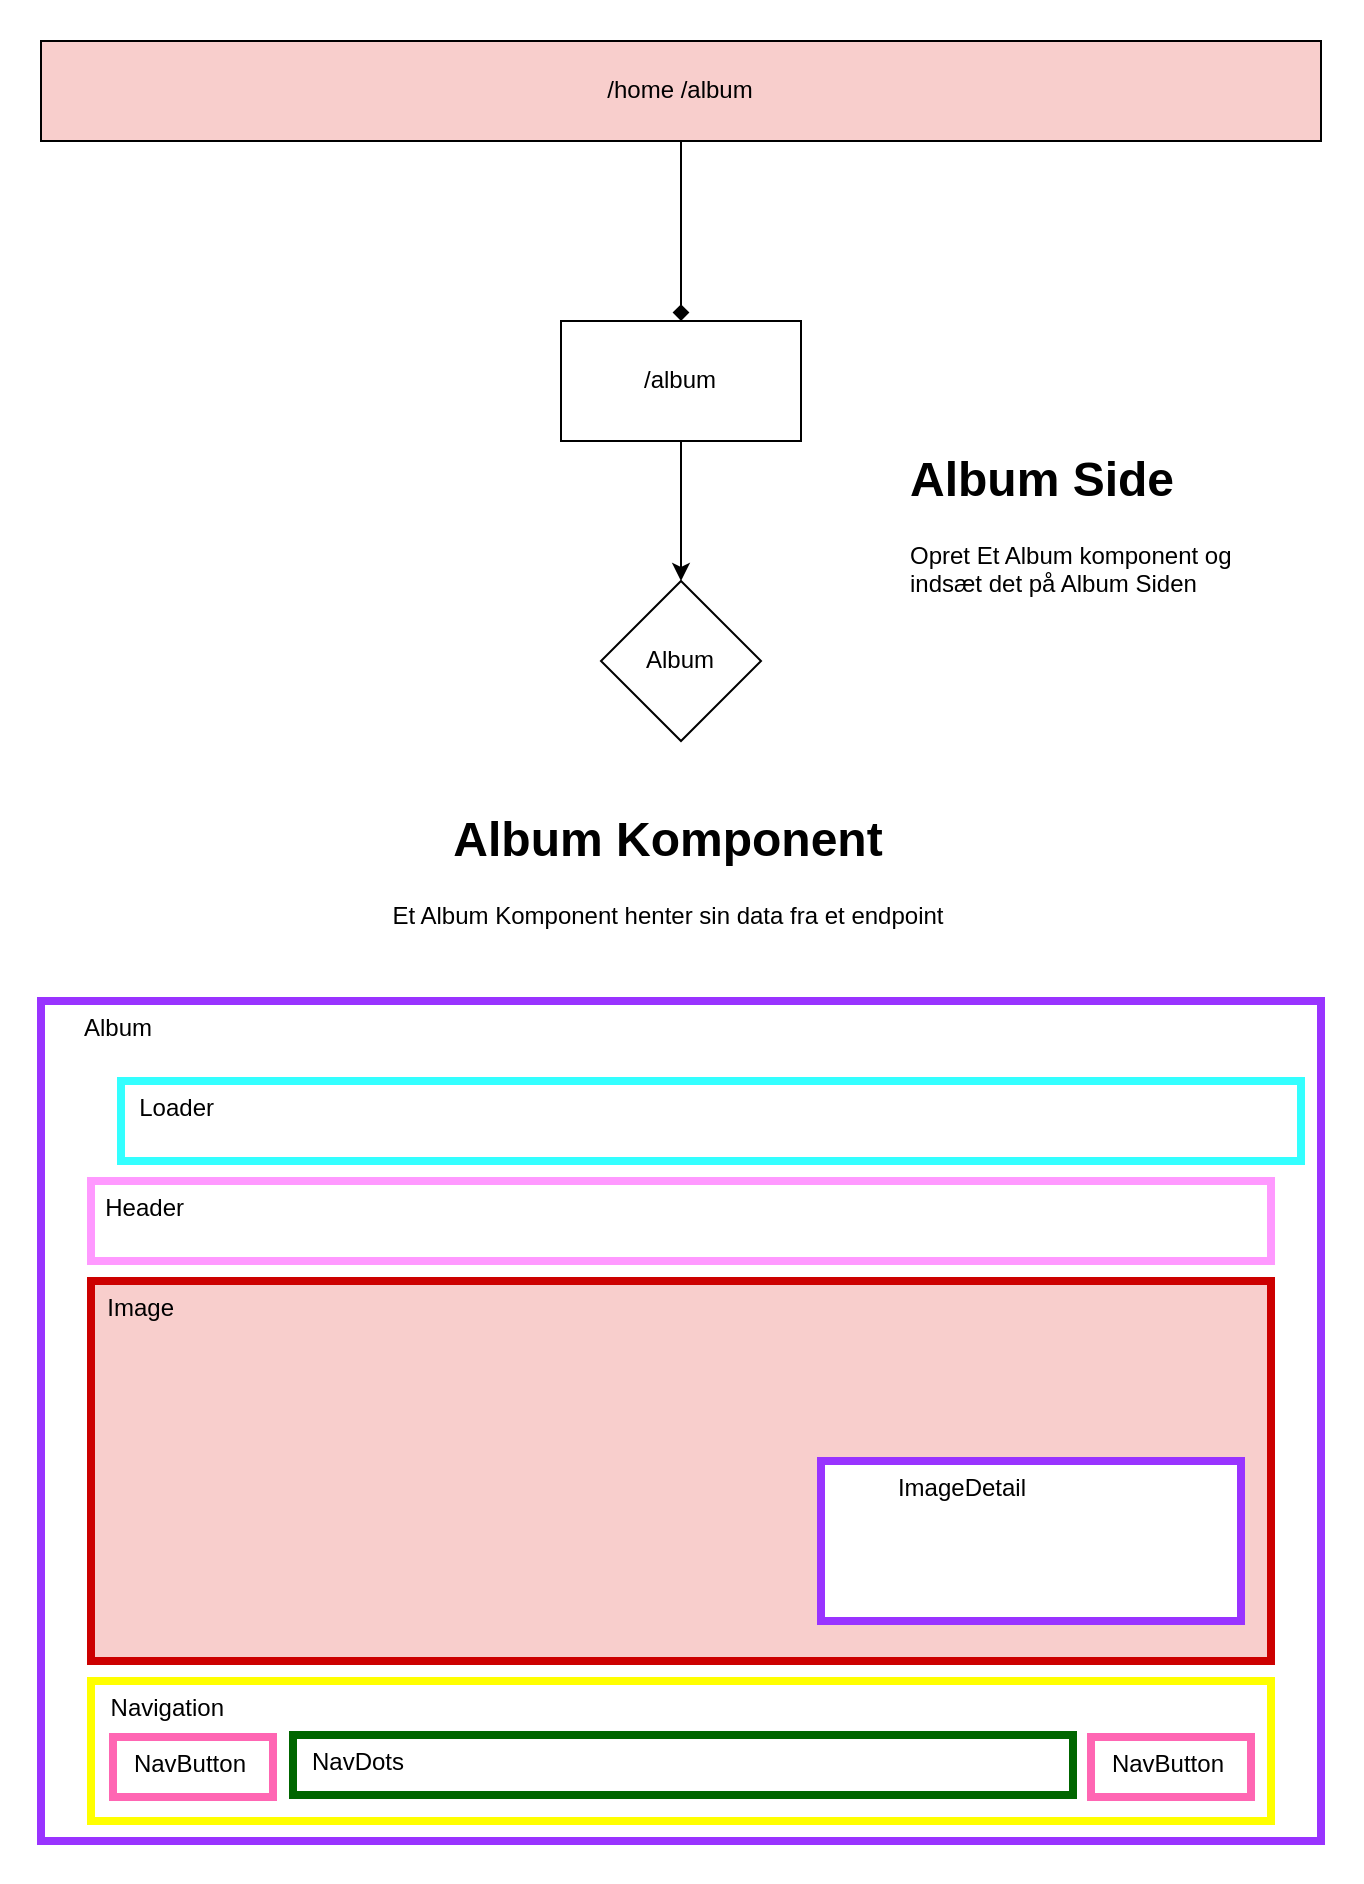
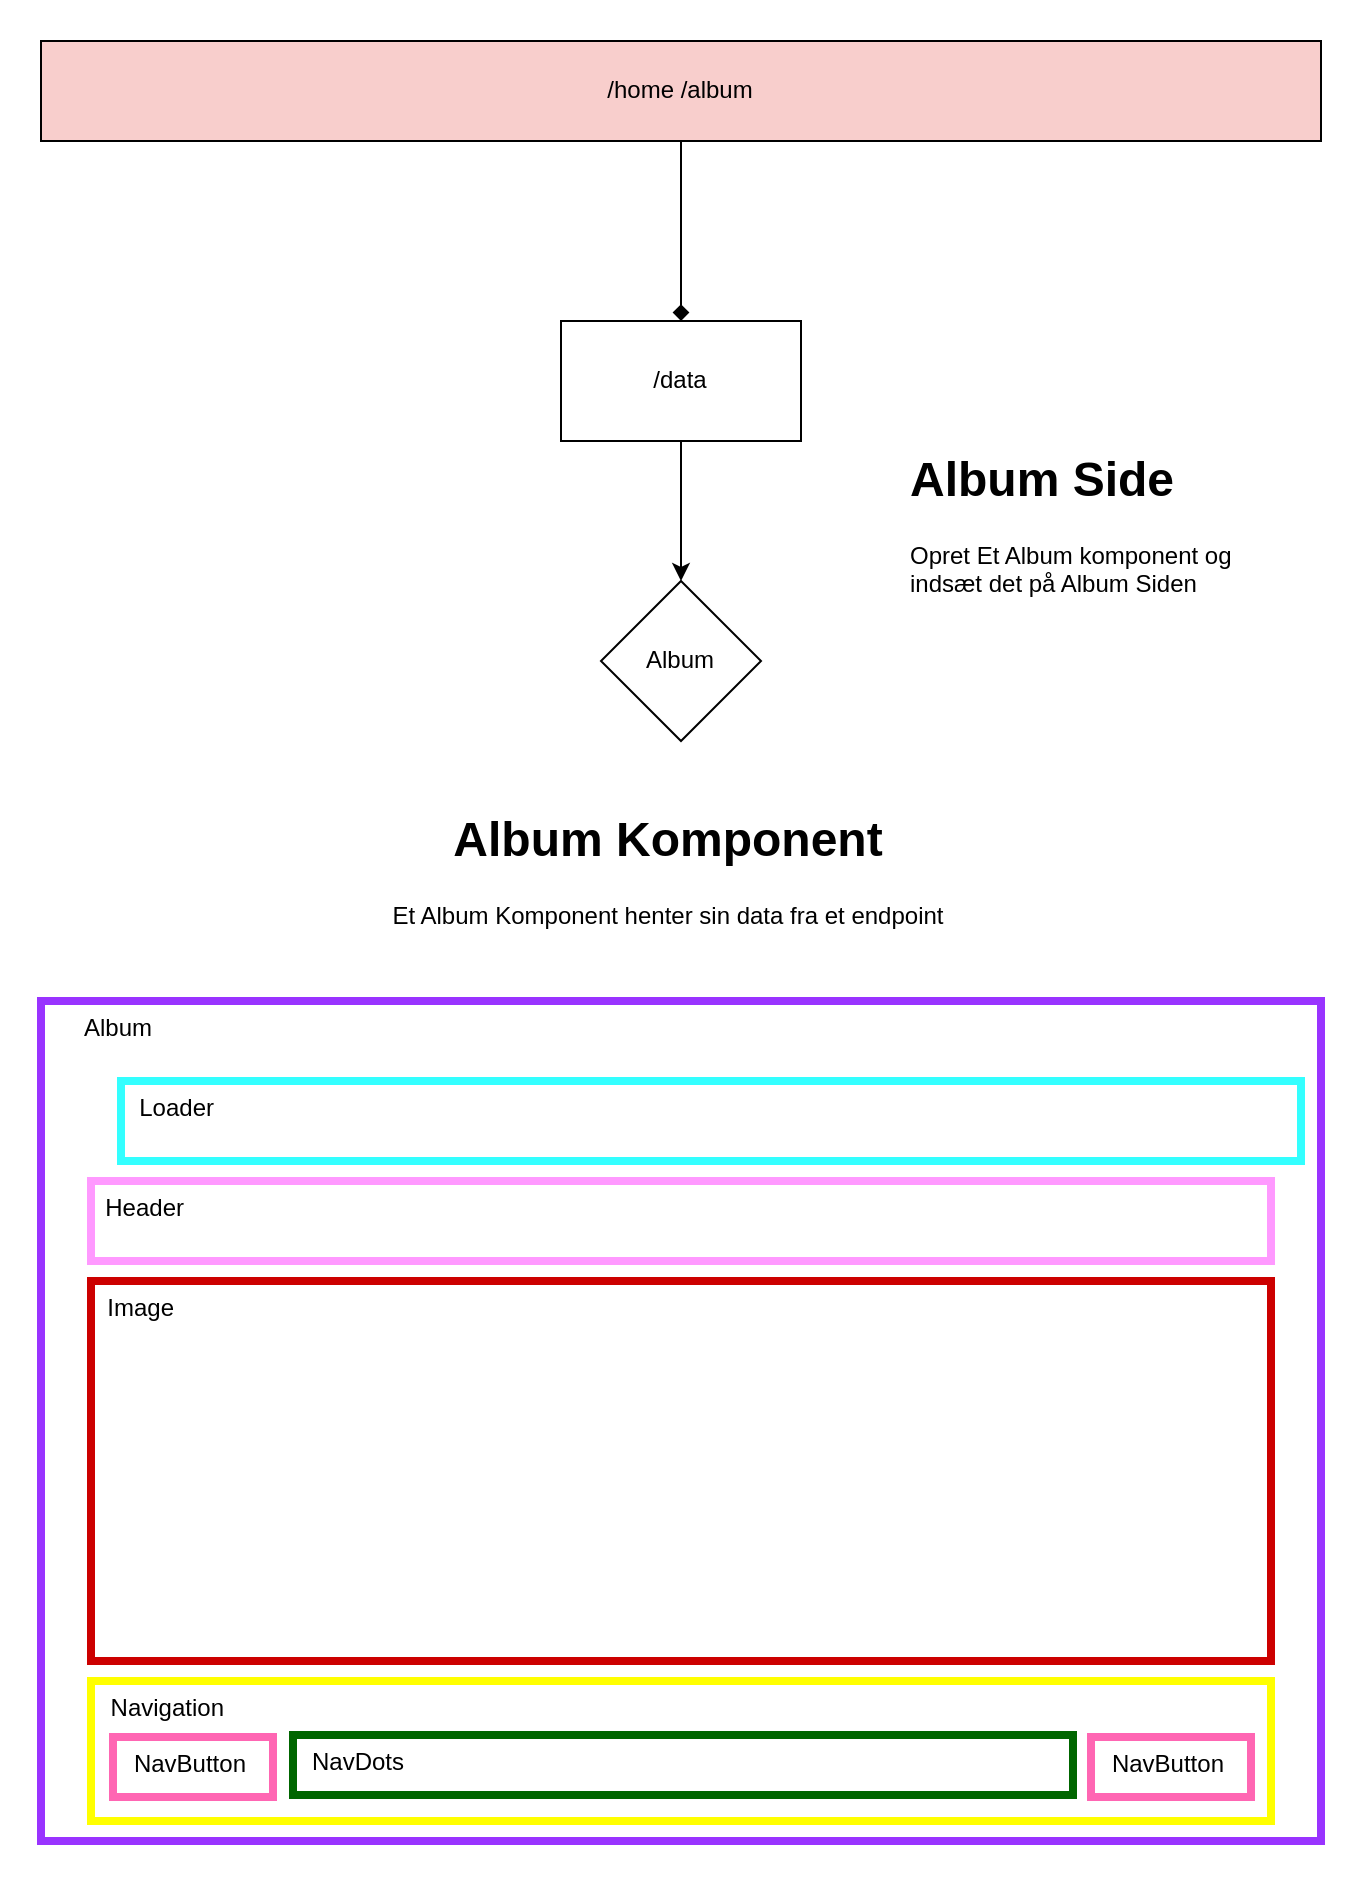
  <mxCell id="0" />
  <mxCell id="1" parent="0" />
  <mxCell id="2" value="/home /album" style="rounded=0;whiteSpace=wrap;html=1;fillColor=#f8cecc;" parent="1" vertex="1"><mxGeometry x="20" y="20" width="640" height="50" as="geometry" /></mxCell>
- <mxCell id="3" value="/album" style="rounded=0;whiteSpace=wrap;html=1;" parent="1" vertex="1"><mxGeometry x="280" y="160" width="120" height="60" as="geometry" /></mxCell>
+ <mxCell id="3" value="/data" style="rounded=0;whiteSpace=wrap;html=1;" parent="1" vertex="1"><mxGeometry x="280" y="160" width="120" height="60" as="geometry" /></mxCell>
  <mxCell id="4" value="" style="endArrow=diamond;html=1;exitX=0.5;exitY=1;exitDx=0;exitDy=0;entryX=0.5;entryY=0;entryDx=0;entryDy=0;" parent="1" source="2" target="3" edge="1"><mxGeometry width="50" height="50" relative="1" as="geometry"><mxPoint x="310" y="370" as="sourcePoint" /><mxPoint x="360" y="320" as="targetPoint" /></mxGeometry></mxCell>
  <mxCell id="5" value="Album" style="rhombus;whiteSpace=wrap;html=1;" parent="1" vertex="1"><mxGeometry x="300" y="290" width="80" height="80" as="geometry" /></mxCell>
  <mxCell id="6" value="" style="endArrow=classic;html=1;exitX=0.5;exitY=1;exitDx=0;exitDy=0;entryX=0.5;entryY=0;entryDx=0;entryDy=0;" parent="1" source="3" target="5" edge="1"><mxGeometry width="50" height="50" relative="1" as="geometry"><mxPoint x="310" y="600" as="sourcePoint" /><mxPoint x="360" y="550" as="targetPoint" /></mxGeometry></mxCell>
  <mxCell id="7" value="&lt;h1&gt;Album Side&lt;/h1&gt;&lt;p&gt;Opret Et Album komponent og indsæt det på Album Siden&lt;/p&gt;" style="text;html=1;strokeColor=none;fillColor=none;spacing=5;spacingTop=-20;whiteSpace=wrap;overflow=hidden;rounded=0;" parent="1" vertex="1"><mxGeometry x="450" y="220" width="190" height="90" as="geometry" /></mxCell>
  <mxCell id="8" value="&lt;h1&gt;Album Komponent&lt;/h1&gt;&lt;p&gt;Et Album Komponent henter sin data fra et endpoint&lt;/p&gt;" style="text;html=1;strokeColor=none;fillColor=none;spacing=5;spacingTop=-20;whiteSpace=wrap;overflow=hidden;rounded=0;align=center;" parent="1" vertex="1"><mxGeometry x="154" y="400" width="360" height="80" as="geometry" /></mxCell>
  <mxCell id="9" value="Album" style="rounded=0;html=1;strokeColor=#9933FF;strokeWidth=4;labelPosition=left;verticalLabelPosition=top;align=right;verticalAlign=bottom;spacingLeft=0;spacingTop=0;spacingBottom=-23;spacingRight=-57;" parent="1" vertex="1"><mxGeometry x="20" y="500" width="640" height="420" as="geometry" /></mxCell>
  <mxCell id="10" value="Header" style="rounded=0;html=1;strokeColor=#FF99FF;strokeWidth=4;labelPosition=left;verticalLabelPosition=top;align=right;verticalAlign=bottom;spacingLeft=0;spacingTop=0;spacingBottom=-23;spacingRight=-48;" parent="1" vertex="1"><mxGeometry x="45" y="590" width="590" height="40" as="geometry" /></mxCell>
- <mxCell id="11" value="Image" style="rounded=0;html=1;strokeColor=#CC0000;strokeWidth=4;labelPosition=left;verticalLabelPosition=top;align=right;verticalAlign=bottom;spacingLeft=0;spacingTop=0;spacingBottom=-23;spacingRight=-43;fillColor=#f8cecc;" parent="1" vertex="1"><mxGeometry x="45" y="640" width="590" height="190" as="geometry" /></mxCell>
+ <mxCell id="11" value="Image" style="rounded=0;html=1;strokeColor=#CC0000;strokeWidth=4;labelPosition=left;verticalLabelPosition=top;align=right;verticalAlign=bottom;spacingLeft=0;spacingTop=0;spacingBottom=-23;spacingRight=-43;" parent="1" vertex="1"><mxGeometry x="45" y="640" width="590" height="190" as="geometry" /></mxCell>
  <mxCell id="12" value="Navigation" style="rounded=0;html=1;strokeColor=#FFFF00;strokeWidth=4;labelPosition=left;verticalLabelPosition=top;align=right;verticalAlign=bottom;spacingLeft=0;spacingTop=0;spacingBottom=-23;spacingRight=-68;" parent="1" vertex="1"><mxGeometry x="45" y="840" width="590" height="70" as="geometry" /></mxCell>
  <mxCell id="13" value="NavButton" style="rounded=0;html=1;strokeColor=#FF66B3;strokeWidth=4;labelPosition=left;verticalLabelPosition=top;align=right;verticalAlign=bottom;spacingLeft=0;spacingTop=0;spacingBottom=-23;spacingRight=-68;" parent="1" vertex="1"><mxGeometry x="56" y="868" width="80" height="30" as="geometry" /></mxCell>
  <mxCell id="14" value="NavDots" style="rounded=0;html=1;strokeColor=#006600;strokeWidth=4;labelPosition=left;verticalLabelPosition=top;align=right;verticalAlign=bottom;spacingLeft=0;spacingTop=0;spacingBottom=-23;spacingRight=-57;" parent="1" vertex="1"><mxGeometry x="146" y="867" width="390" height="30" as="geometry" /></mxCell>
  <mxCell id="15" value="NavButton" style="rounded=0;html=1;strokeColor=#FF66B3;strokeWidth=4;labelPosition=left;verticalLabelPosition=top;align=right;verticalAlign=bottom;spacingLeft=0;spacingTop=0;spacingBottom=-23;spacingRight=-68;" parent="1" vertex="1"><mxGeometry x="545" y="868" width="80" height="30" as="geometry" /></mxCell>
- <mxCell id="16" value="ImageDetail" style="rounded=0;html=1;strokeColor=#9933FF;strokeWidth=4;labelPosition=left;verticalLabelPosition=top;align=right;verticalAlign=bottom;spacingLeft=0;spacingTop=0;spacingBottom=-23;spacingRight=-104;" parent="1" vertex="1"><mxGeometry x="410" y="730" width="210" height="80" as="geometry" /></mxCell>
  <mxCell id="17" value="Loader" style="rounded=0;html=1;strokeColor=#33FFFF;strokeWidth=4;labelPosition=left;verticalLabelPosition=top;align=right;verticalAlign=bottom;spacingLeft=0;spacingTop=0;spacingBottom=-23;spacingRight=-48;" parent="1" vertex="1"><mxGeometry x="60" y="540" width="590" height="40" as="geometry" /></mxCell>
